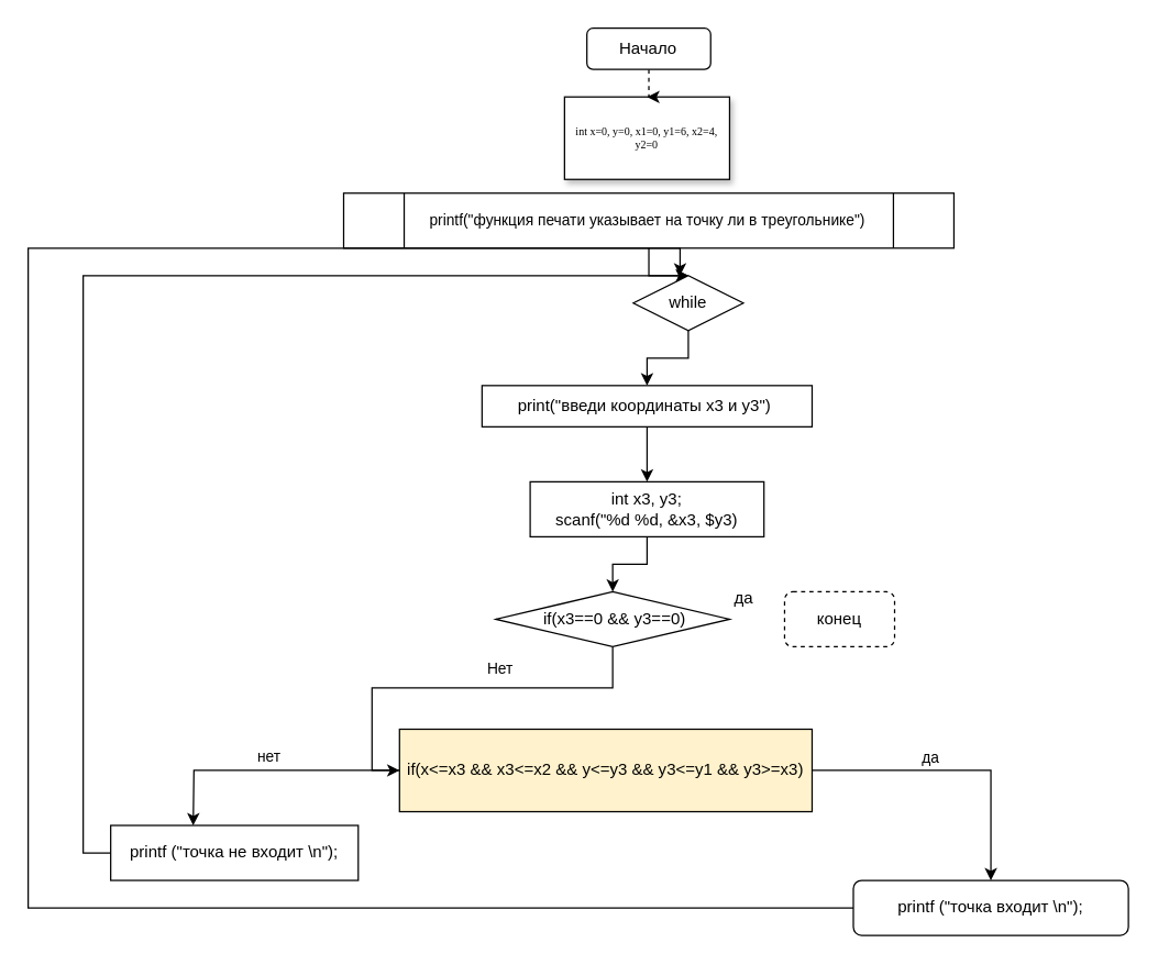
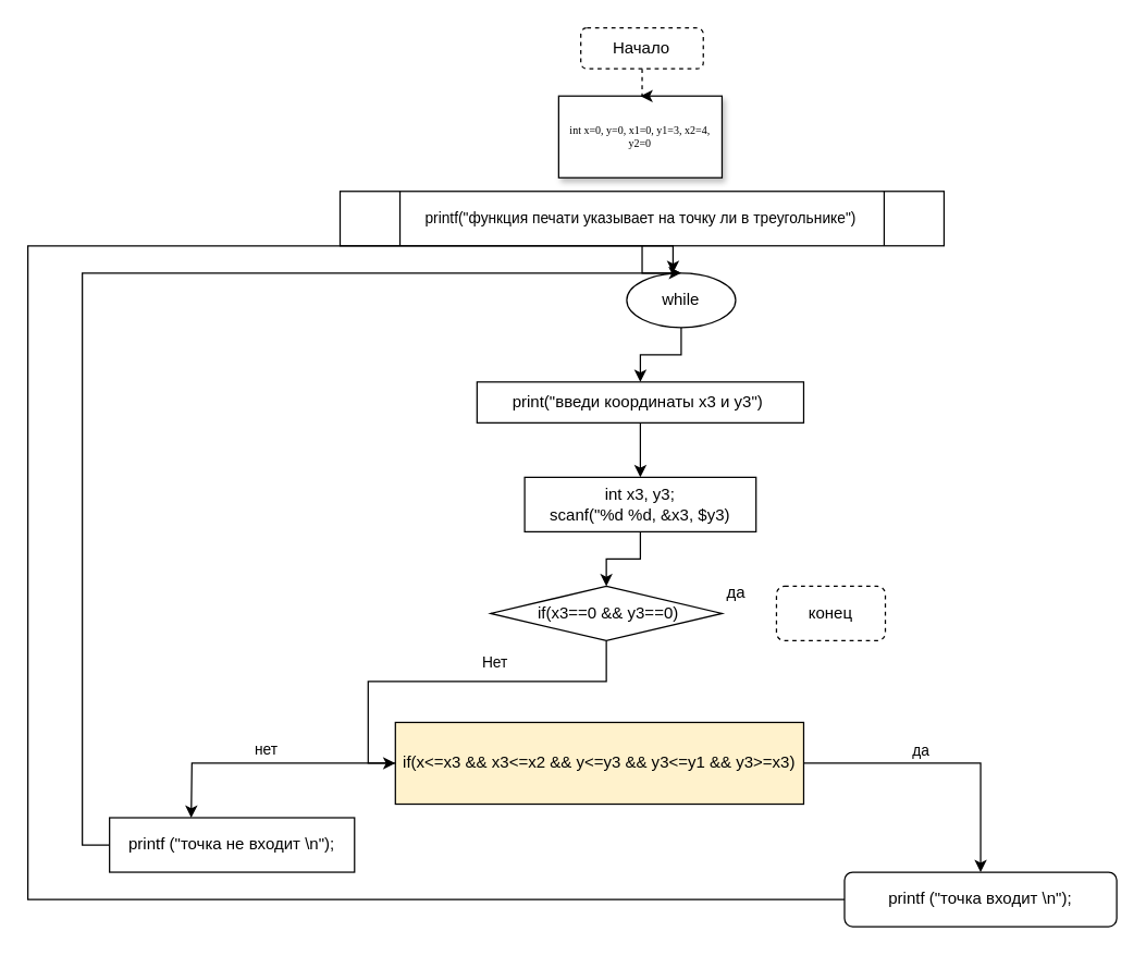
  <mxCell id="0" />
  <mxCell id="1" parent="0" />
- <mxCell id="2" value="int x=0, y=0, x1=0, y1=6, x2=4, y2=0" style="rounded=0;whiteSpace=wrap;html=1;shadow=1;labelBackgroundColor=none;strokeWidth=1;fontFamily=Verdana;fontSize=8;align=center;" parent="1" vertex="1"><mxGeometry x="410" y="70" width="120" height="60" as="geometry" /></mxCell>
+ <mxCell id="2" value="int x=0, y=0, x1=0, y1=3, x2=4, y2=0" style="rounded=0;whiteSpace=wrap;html=1;shadow=1;labelBackgroundColor=none;strokeWidth=1;fontFamily=Verdana;fontSize=8;align=center;" parent="1" vertex="1"><mxGeometry x="410" y="70" width="120" height="60" as="geometry" /></mxCell>
  <mxCell id="3" value="" style="edgeStyle=orthogonalEdgeStyle;rounded=0;orthogonalLoop=1;jettySize=auto;html=1;dashed=1;" parent="1" source="4" target="2" edge="1"><mxGeometry relative="1" as="geometry" /></mxCell>
- <mxCell id="4" value="Начало" style="rounded=1;whiteSpace=wrap;html=1;" parent="1" vertex="1"><mxGeometry x="426.25" y="20" width="90" height="30" as="geometry" /></mxCell>
+ <mxCell id="4" value="Начало" style="rounded=1;whiteSpace=wrap;html=1;dashed=1;" parent="1" vertex="1"><mxGeometry x="426.25" y="20" width="90" height="30" as="geometry" /></mxCell>
  <mxCell id="5" value="" style="edgeStyle=orthogonalEdgeStyle;rounded=0;orthogonalLoop=1;jettySize=auto;html=1;" parent="1" source="6" target="8" edge="1"><mxGeometry relative="1" as="geometry" /></mxCell>
  <mxCell id="6" value="&lt;p&gt;&lt;font style=&quot;font-size: 11px;&quot;&gt;&lt;font style=&quot;vertical-align: inherit;&quot;&gt;&lt;font style=&quot;vertical-align: inherit;&quot;&gt;printf(&quot;функция печати указывает на точку ли в треугольнике&quot;)&lt;/font&gt;&lt;/font&gt;&lt;/font&gt;&lt;/p&gt;" style="shape=process;whiteSpace=wrap;html=1;backgroundOutline=1;" parent="1" vertex="1"><mxGeometry x="249.38" y="140" width="443.75" height="40" as="geometry" /></mxCell>
  <mxCell id="7" style="edgeStyle=orthogonalEdgeStyle;rounded=0;orthogonalLoop=1;jettySize=auto;html=1;" parent="1" source="8" target="10" edge="1"><mxGeometry relative="1" as="geometry"><mxPoint x="550.99" y="250" as="targetPoint" /></mxGeometry></mxCell>
- <mxCell id="8" value="while" style="rhombus;whiteSpace=wrap;html=1;direction=east;" parent="1" vertex="1"><mxGeometry x="460" y="200" width="80" height="40" as="geometry" /></mxCell>
+ <mxCell id="8" value="while" style="ellipse;whiteSpace=wrap;html=1;direction=east;" parent="1" vertex="1"><mxGeometry x="460" y="200" width="80" height="40" as="geometry" /></mxCell>
  <mxCell id="9" value="" style="edgeStyle=orthogonalEdgeStyle;rounded=0;orthogonalLoop=1;jettySize=auto;html=1;" parent="1" source="10" target="12" edge="1"><mxGeometry relative="1" as="geometry" /></mxCell>
  <mxCell id="10" value="&lt;font style=&quot;vertical-align: inherit;&quot;&gt;&lt;font style=&quot;vertical-align: inherit;&quot;&gt;print(&quot;введи координаты х3 и у3&quot;)&amp;nbsp;&lt;/font&gt;&lt;/font&gt;" style="rounded=0;whiteSpace=wrap;html=1;" parent="1" vertex="1"><mxGeometry x="350" y="280" width="240" height="30" as="geometry" /></mxCell>
  <mxCell id="11" value="" style="edgeStyle=orthogonalEdgeStyle;rounded=0;orthogonalLoop=1;jettySize=auto;html=1;" parent="1" source="12" target="15" edge="1"><mxGeometry relative="1" as="geometry" /></mxCell>
  <mxCell id="12" value="int x3, y3;&lt;br&gt;scanf(&quot;%d %d, &amp;amp;x3, $y3)" style="rounded=0;whiteSpace=wrap;html=1;" parent="1" vertex="1"><mxGeometry x="385" y="350" width="170" height="40" as="geometry" /></mxCell>
  <mxCell id="13" style="edgeStyle=orthogonalEdgeStyle;rounded=0;orthogonalLoop=1;jettySize=auto;html=1;entryX=0;entryY=0.5;entryDx=0;entryDy=0;" parent="1" source="15" target="22" edge="1"><mxGeometry relative="1" as="geometry" /></mxCell>
  <mxCell id="14" value="Нет" style="edgeLabel;html=1;align=center;verticalAlign=middle;resizable=0;points=[];" parent="13" vertex="1" connectable="0"><mxGeometry x="-0.058" y="-2" relative="1" as="geometry"><mxPoint x="21" y="-13" as="offset" /></mxGeometry></mxCell>
  <mxCell id="15" value="&lt;font style=&quot;vertical-align: inherit;&quot;&gt;&lt;font style=&quot;vertical-align: inherit;&quot;&gt;&amp;nbsp;if(x3==0 &amp;amp;&amp;amp; y3==0)&lt;/font&gt;&lt;/font&gt;" style="rhombus;whiteSpace=wrap;html=1;rounded=0;" parent="1" vertex="1"><mxGeometry x="360" y="430" width="170" height="40" as="geometry" /></mxCell>
  <mxCell id="16" value="конец" style="rounded=1;whiteSpace=wrap;html=1;dashed=1;" parent="1" vertex="1"><mxGeometry x="570" y="430" width="80" height="40" as="geometry" /></mxCell>
  <mxCell id="17" value="да" style="text;html=1;align=center;verticalAlign=middle;resizable=0;points=[];autosize=1;strokeColor=none;fillColor=none;" parent="1" vertex="1"><mxGeometry x="520" y="420" width="40" height="30" as="geometry" /></mxCell>
  <mxCell id="18" style="edgeStyle=orthogonalEdgeStyle;rounded=0;orthogonalLoop=1;jettySize=auto;html=1;" parent="1" source="22" edge="1"><mxGeometry relative="1" as="geometry"><mxPoint x="140" y="600" as="targetPoint" /></mxGeometry></mxCell>
  <mxCell id="19" value="нет" style="edgeLabel;html=1;align=center;verticalAlign=middle;resizable=0;points=[];" parent="18" vertex="1" connectable="0"><mxGeometry x="0.013" relative="1" as="geometry"><mxPoint y="-11" as="offset" /></mxGeometry></mxCell>
  <mxCell id="20" style="edgeStyle=orthogonalEdgeStyle;rounded=0;orthogonalLoop=1;jettySize=auto;html=1;" parent="1" source="22" edge="1" target="26"><mxGeometry relative="1" as="geometry"><mxPoint x="660" y="600" as="targetPoint" /></mxGeometry></mxCell>
  <mxCell id="21" value="да" style="edgeLabel;html=1;align=center;verticalAlign=middle;resizable=0;points=[];" parent="20" vertex="1" connectable="0"><mxGeometry x="-0.188" relative="1" as="geometry"><mxPoint y="-10" as="offset" /></mxGeometry></mxCell>
  <mxCell id="22" value="&lt;font style=&quot;vertical-align: inherit;&quot;&gt;&lt;font style=&quot;vertical-align: inherit;&quot;&gt;&lt;font style=&quot;vertical-align: inherit;&quot;&gt;&lt;font style=&quot;vertical-align: inherit;&quot;&gt;&lt;font style=&quot;vertical-align: inherit;&quot;&gt;&lt;font style=&quot;vertical-align: inherit;&quot;&gt;if(x&amp;lt;=x3 &amp;amp;&amp;amp; x3&amp;lt;=x2 &amp;amp;&amp;amp; y&amp;lt;=y3 &amp;amp;&amp;amp; y3&amp;lt;=y1 &amp;amp;&amp;amp; y3&amp;gt;=x3)&lt;/font&gt;&lt;/font&gt;&lt;/font&gt;&lt;/font&gt;&lt;/font&gt;&lt;/font&gt;" style="whiteSpace=wrap;html=1;rounded=0;fillColor=#fff2cc;" parent="1" vertex="1"><mxGeometry x="290" y="530" width="300" height="60" as="geometry" /></mxCell>
  <mxCell id="23" value="" style="edgeStyle=orthogonalEdgeStyle;rounded=0;orthogonalLoop=1;jettySize=auto;html=1;entryX=0.5;entryY=0;entryDx=0;entryDy=0;" edge="1" parent="1" source="24" target="8"><mxGeometry relative="1" as="geometry"><mxPoint x="490" y="190" as="targetPoint" /><Array as="points"><mxPoint x="60" y="620" /><mxPoint x="60" y="200" /></Array></mxGeometry></mxCell>
  <mxCell id="24" value="printf (&quot;точка не входит \n&quot;);" style="rounded=0;whiteSpace=wrap;html=1;" parent="1" vertex="1"><mxGeometry x="80" y="600" width="180" height="40" as="geometry" /></mxCell>
  <mxCell id="25" value="" style="edgeStyle=orthogonalEdgeStyle;rounded=0;orthogonalLoop=1;jettySize=auto;html=1;entryX=0.425;entryY=0;entryDx=0;entryDy=0;entryPerimeter=0;" edge="1" parent="1" source="26" target="8"><mxGeometry relative="1" as="geometry"><mxPoint x="-20" y="180" as="targetPoint" /><Array as="points"><mxPoint x="20" y="660" /><mxPoint x="20" y="180" /><mxPoint x="494" y="180" /></Array></mxGeometry></mxCell>
  <mxCell id="26" value="printf (&quot;точка входит \n&quot;);" style="rounded=1;whiteSpace=wrap;html=1;" parent="1" vertex="1"><mxGeometry x="620" y="640" width="200" height="40" as="geometry" /></mxCell>
